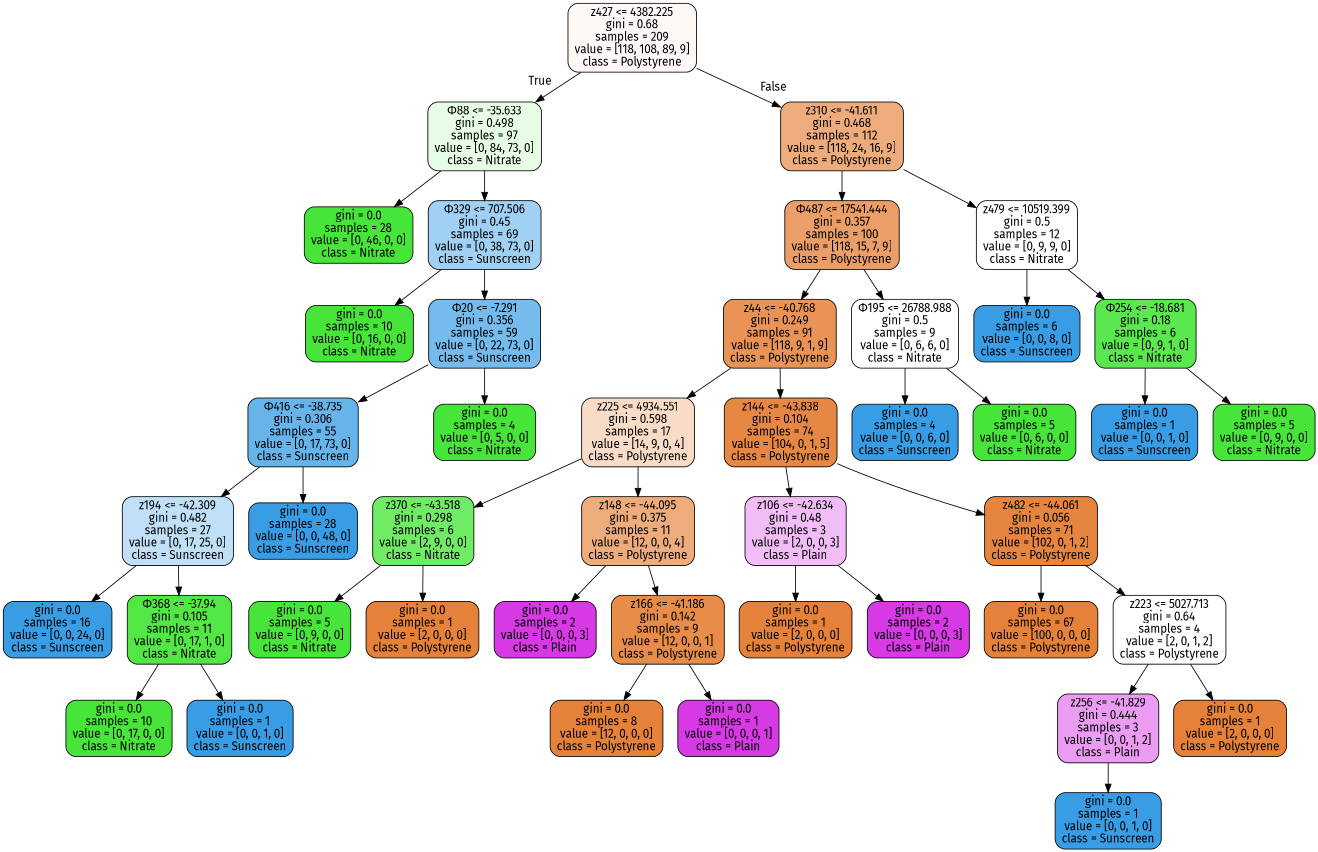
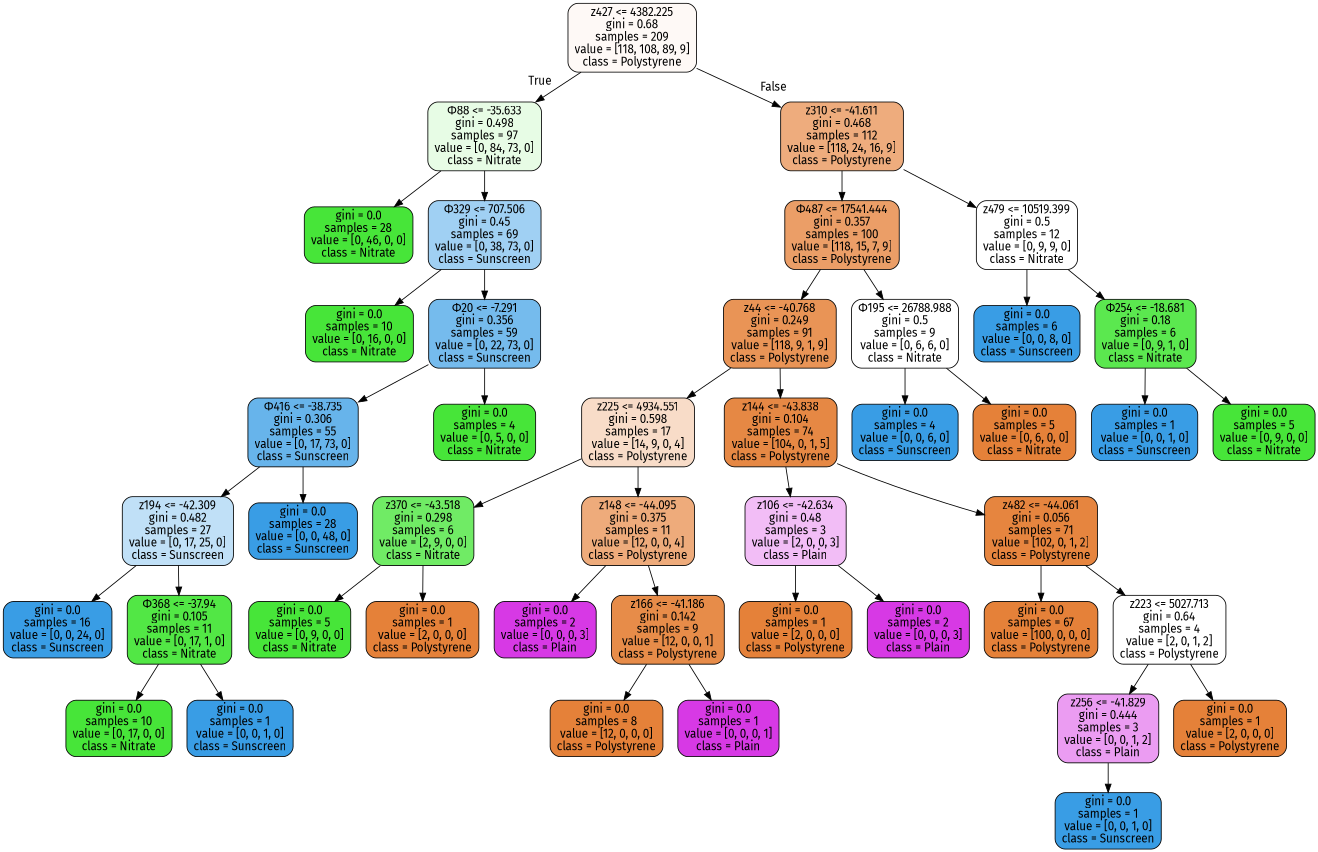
  digraph {
    fontname="Fira Sans"
    node [color=black fillcolor="#47e539" fontname="Fira Sans" shape=box style="filled, rounded"]
    edge [fontname="Fira Sans"]
    n1 [fillcolor="#fef9f6" label="z427 <= 4382.225\ngini = 0.68\nsamples = 209\nvalue = [118, 108, 89, 9]\nclass = Polystyrene"]
    n2 [fillcolor="#e7fce5" label="Φ88 <= -35.633\ngini = 0.498\nsamples = 97\nvalue = [0, 84, 73, 0]\nclass = Nitrate"]
    n3 [fillcolor="#eeac7d" label="z310 <= -41.611\ngini = 0.468\nsamples = 112\nvalue = [118, 24, 16, 9]\nclass = Polystyrene"]
    n4 [label="gini = 0.0\nsamples = 28\nvalue = [0, 46, 0, 0]\nclass = Nitrate"]
    n5 [fillcolor="#a0d0f3" label="Φ329 <= 707.506\ngini = 0.45\nsamples = 69\nvalue = [0, 38, 73, 0]\nclass = Sunscreen"]
    n6 [fillcolor="#eb9e67" label="Φ487 <= 17541.444\ngini = 0.357\nsamples = 100\nvalue = [118, 15, 7, 9]\nclass = Polystyrene"]
    n7 [fillcolor="#ffffff" label="z479 <= 10519.399\ngini = 0.5\nsamples = 12\nvalue = [0, 9, 9, 0]\nclass = Nitrate"]
    n8 [label="gini = 0.0\nsamples = 10\nvalue = [0, 16, 0, 0]\nclass = Nitrate"]
    n9 [fillcolor="#75bbed" label="Φ20 <= -7.291\ngini = 0.356\nsamples = 59\nvalue = [0, 22, 73, 0]\nclass = Sunscreen"]
    n10 [fillcolor="#67b4eb" label="Φ416 <= -38.735\ngini = 0.306\nsamples = 55\nvalue = [0, 17, 73, 0]\nclass = Sunscreen"]
    n11 [label="gini = 0.0\nsamples = 4\nvalue = [0, 5, 0, 0]\nclass = Nitrate"]
    n12 [fillcolor="#c0e0f7" label="z194 <= -42.309\ngini = 0.482\nsamples = 27\nvalue = [0, 17, 25, 0]\nclass = Sunscreen"]
    n13 [fillcolor="#399de5" label="gini = 0.0\nsamples = 28\nvalue = [0, 0, 48, 0]\nclass = Sunscreen"]
    n14 [fillcolor="#399de5" label="gini = 0.0\nsamples = 16\nvalue = [0, 0, 24, 0]\nclass = Sunscreen"]
    n15 [fillcolor="#52e745" label="Φ368 <= -37.94\ngini = 0.105\nsamples = 11\nvalue = [0, 17, 1, 0]\nclass = Nitrate"]
    n16 [label="gini = 0.0\nsamples = 10\nvalue = [0, 17, 0, 0]\nclass = Nitrate"]
    n17 [fillcolor="#399de5" label="gini = 0.0\nsamples = 1\nvalue = [0, 0, 1, 0]\nclass = Sunscreen"]
    n18 [fillcolor="#e99456" label="z44 <= -40.768\ngini = 0.249\nsamples = 91\nvalue = [118, 9, 1, 9]\nclass = Polystyrene"]
    n19 [fillcolor="#ffffff" label="Φ195 <= 26788.988\ngini = 0.5\nsamples = 9\nvalue = [0, 6, 6, 0]\nclass = Nitrate"]
    n20 [fillcolor="#399de5" label="gini = 0.0\nsamples = 6\nvalue = [0, 0, 8, 0]\nclass = Sunscreen"]
    n21 [fillcolor="#5be84f" label="Φ254 <= -18.681\ngini = 0.18\nsamples = 6\nvalue = [0, 9, 1, 0]\nclass = Nitrate"]
    n22 [fillcolor="#f8dcc8" label="z225 <= 4934.551\ngini = 0.598\nsamples = 17\nvalue = [14, 9, 0, 4]\nclass = Polystyrene"]
    n23 [fillcolor="#e68844" label="z144 <= -43.838\ngini = 0.104\nsamples = 74\nvalue = [104, 0, 1, 5]\nclass = Polystyrene"]
    n24 [fillcolor="#399de5" label="gini = 0.0\nsamples = 4\nvalue = [0, 0, 6, 0]\nclass = Sunscreen"]
-   n25 [label="gini = 0.0\nsamples = 5\nvalue = [0, 6, 0, 0]\nclass = Nitrate"]
+   n25 [fillcolor="#e58139" label="gini = 0.0\nsamples = 5\nvalue = [0, 6, 0, 0]\nclass = Nitrate"]
    n26 [fillcolor="#70eb65" label="z370 <= -43.518\ngini = 0.298\nsamples = 6\nvalue = [2, 9, 0, 0]\nclass = Nitrate"]
    n27 [fillcolor="#eeab7b" label="z148 <= -44.095\ngini = 0.375\nsamples = 11\nvalue = [12, 0, 0, 4]\nclass = Polystyrene"]
    n28 [fillcolor="#f2bdf6" label="z106 <= -42.634\ngini = 0.48\nsamples = 3\nvalue = [2, 0, 0, 3]\nclass = Plain"]
    n29 [fillcolor="#e6853f" label="z482 <= -44.061\ngini = 0.056\nsamples = 71\nvalue = [102, 0, 1, 2]\nclass = Polystyrene"]
    n30 [label="gini = 0.0\nsamples = 5\nvalue = [0, 9, 0, 0]\nclass = Nitrate"]
    n31 [fillcolor="#e58139" label="gini = 0.0\nsamples = 1\nvalue = [2, 0, 0, 0]\nclass = Polystyrene"]
    n32 [fillcolor="#d739e5" label="gini = 0.0\nsamples = 2\nvalue = [0, 0, 0, 3]\nclass = Plain"]
    n33 [fillcolor="#e78c49" label="z166 <= -41.186\ngini = 0.142\nsamples = 9\nvalue = [12, 0, 0, 1]\nclass = Polystyrene"]
    n34 [fillcolor="#e58139" label="gini = 0.0\nsamples = 8\nvalue = [12, 0, 0, 0]\nclass = Polystyrene"]
    n35 [fillcolor="#d739e5" label="gini = 0.0\nsamples = 1\nvalue = [0, 0, 0, 1]\nclass = Plain"]
    n36 [fillcolor="#e58139" label="gini = 0.0\nsamples = 1\nvalue = [2, 0, 0, 0]\nclass = Polystyrene"]
    n37 [fillcolor="#d739e5" label="gini = 0.0\nsamples = 2\nvalue = [0, 0, 0, 3]\nclass = Plain"]
    n38 [fillcolor="#e58139" label="gini = 0.0\nsamples = 67\nvalue = [100, 0, 0, 0]\nclass = Polystyrene"]
    n39 [fillcolor="#ffffff" label="z223 <= 5027.713\ngini = 0.64\nsamples = 4\nvalue = [2, 0, 1, 2]\nclass = Polystyrene"]
    n40 [fillcolor="#eb9cf2" label="z256 <= -41.829\ngini = 0.444\nsamples = 3\nvalue = [0, 0, 1, 2]\nclass = Plain"]
    n41 [fillcolor="#e58139" label="gini = 0.0\nsamples = 1\nvalue = [2, 0, 0, 0]\nclass = Polystyrene"]
    n42 [fillcolor="#399de5" label="gini = 0.0\nsamples = 1\nvalue = [0, 0, 1, 0]\nclass = Sunscreen"]
    n43 [fillcolor="#399de5" label="gini = 0.0\nsamples = 1\nvalue = [0, 0, 1, 0]\nclass = Sunscreen"]
    n44 [label="gini = 0.0\nsamples = 5\nvalue = [0, 9, 0, 0]\nclass = Nitrate"]
    n1 -> n2 [headlabel=True labelangle=45 labeldistance=2.5]
    n1 -> n3 [headlabel=False labelangle=-45 labeldistance=2.5]
    n2 -> n4
    n2 -> n5
    n3 -> n6
    n3 -> n7
    n5 -> n8
    n5 -> n9
    n6 -> n18
    n6 -> n19
    n7 -> n20
    n7 -> n21
    n9 -> n10
    n9 -> n11
    n10 -> n12
    n10 -> n13
    n12 -> n14
    n12 -> n15
    n15 -> n16
    n15 -> n17
    n18 -> n22
    n18 -> n23
    n19 -> n24
    n19 -> n25
    n21 -> n43
    n21 -> n44
    n22 -> n26
    n22 -> n27
    n23 -> n28
    n23 -> n29
    n26 -> n30
    n26 -> n31
    n27 -> n32
    n27 -> n33
    n28 -> n36
    n28 -> n37
    n29 -> n38
    n29 -> n39
    n33 -> n34
    n33 -> n35
    n39 -> n40
    n39 -> n41
    n40 -> n42
  }
